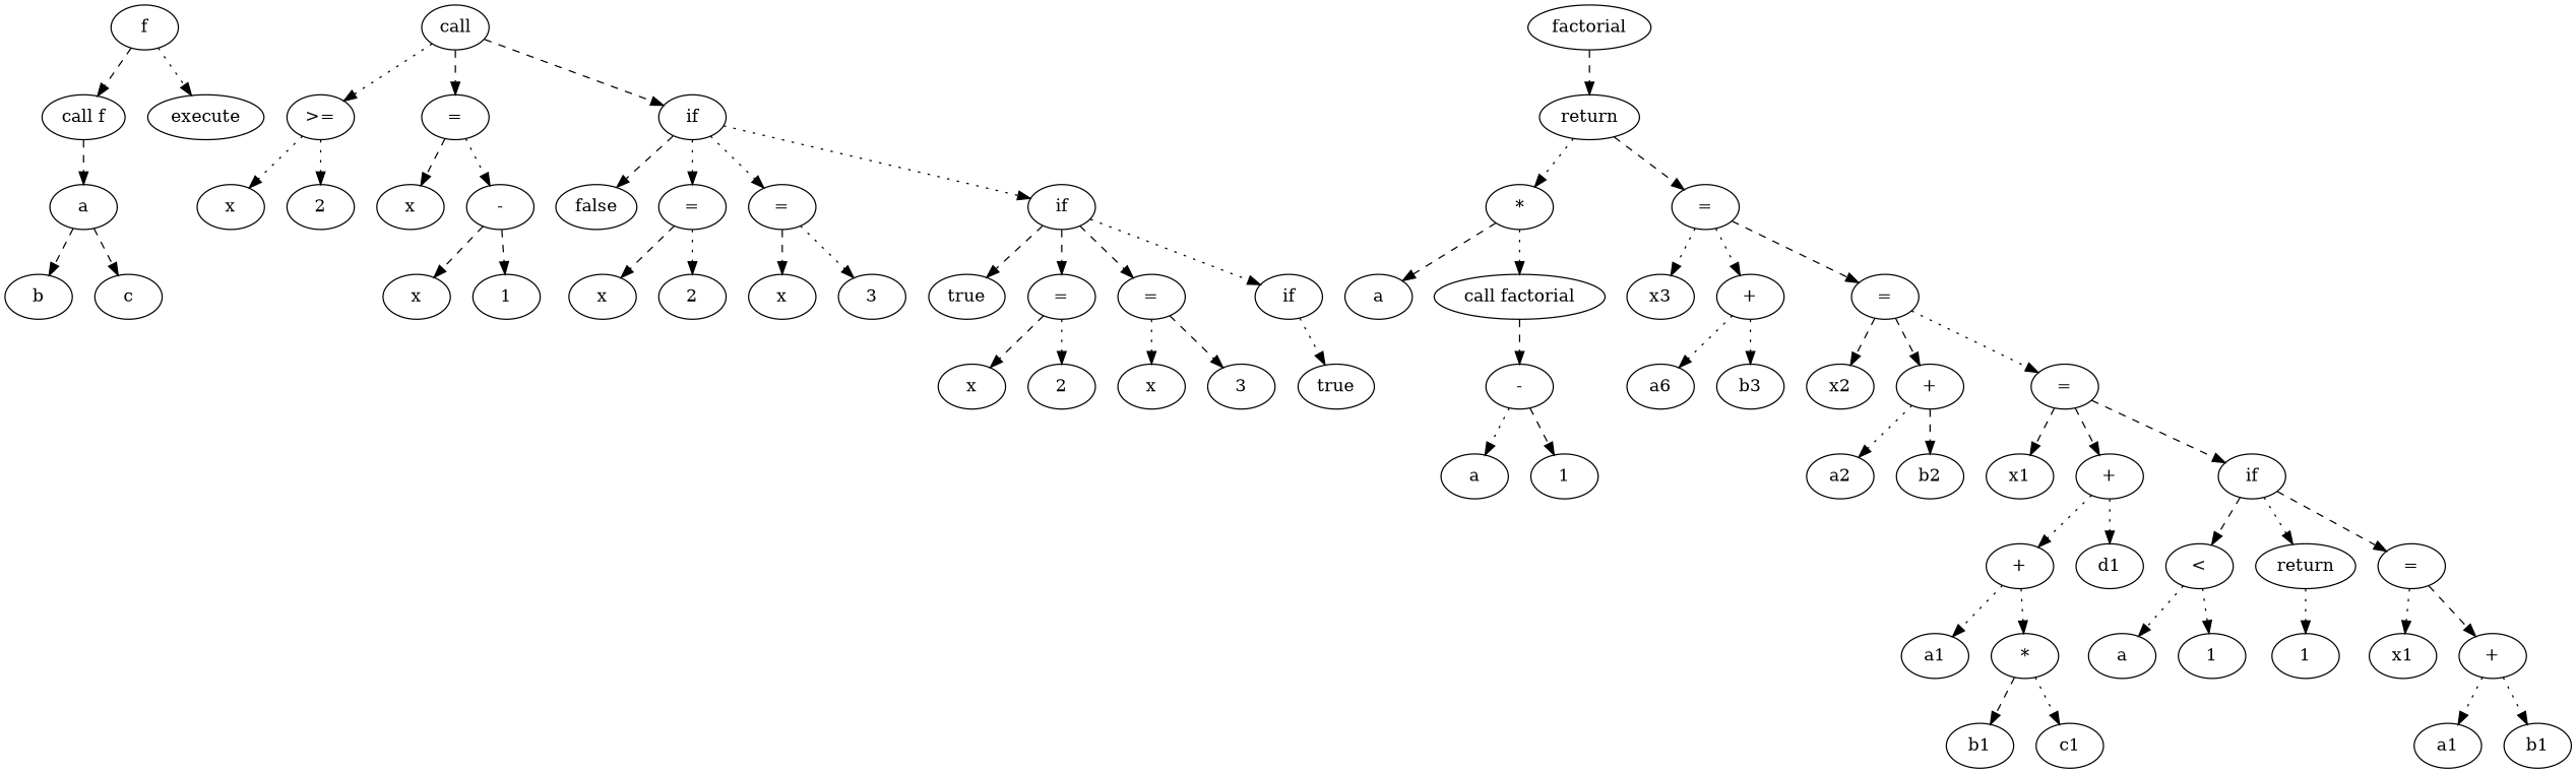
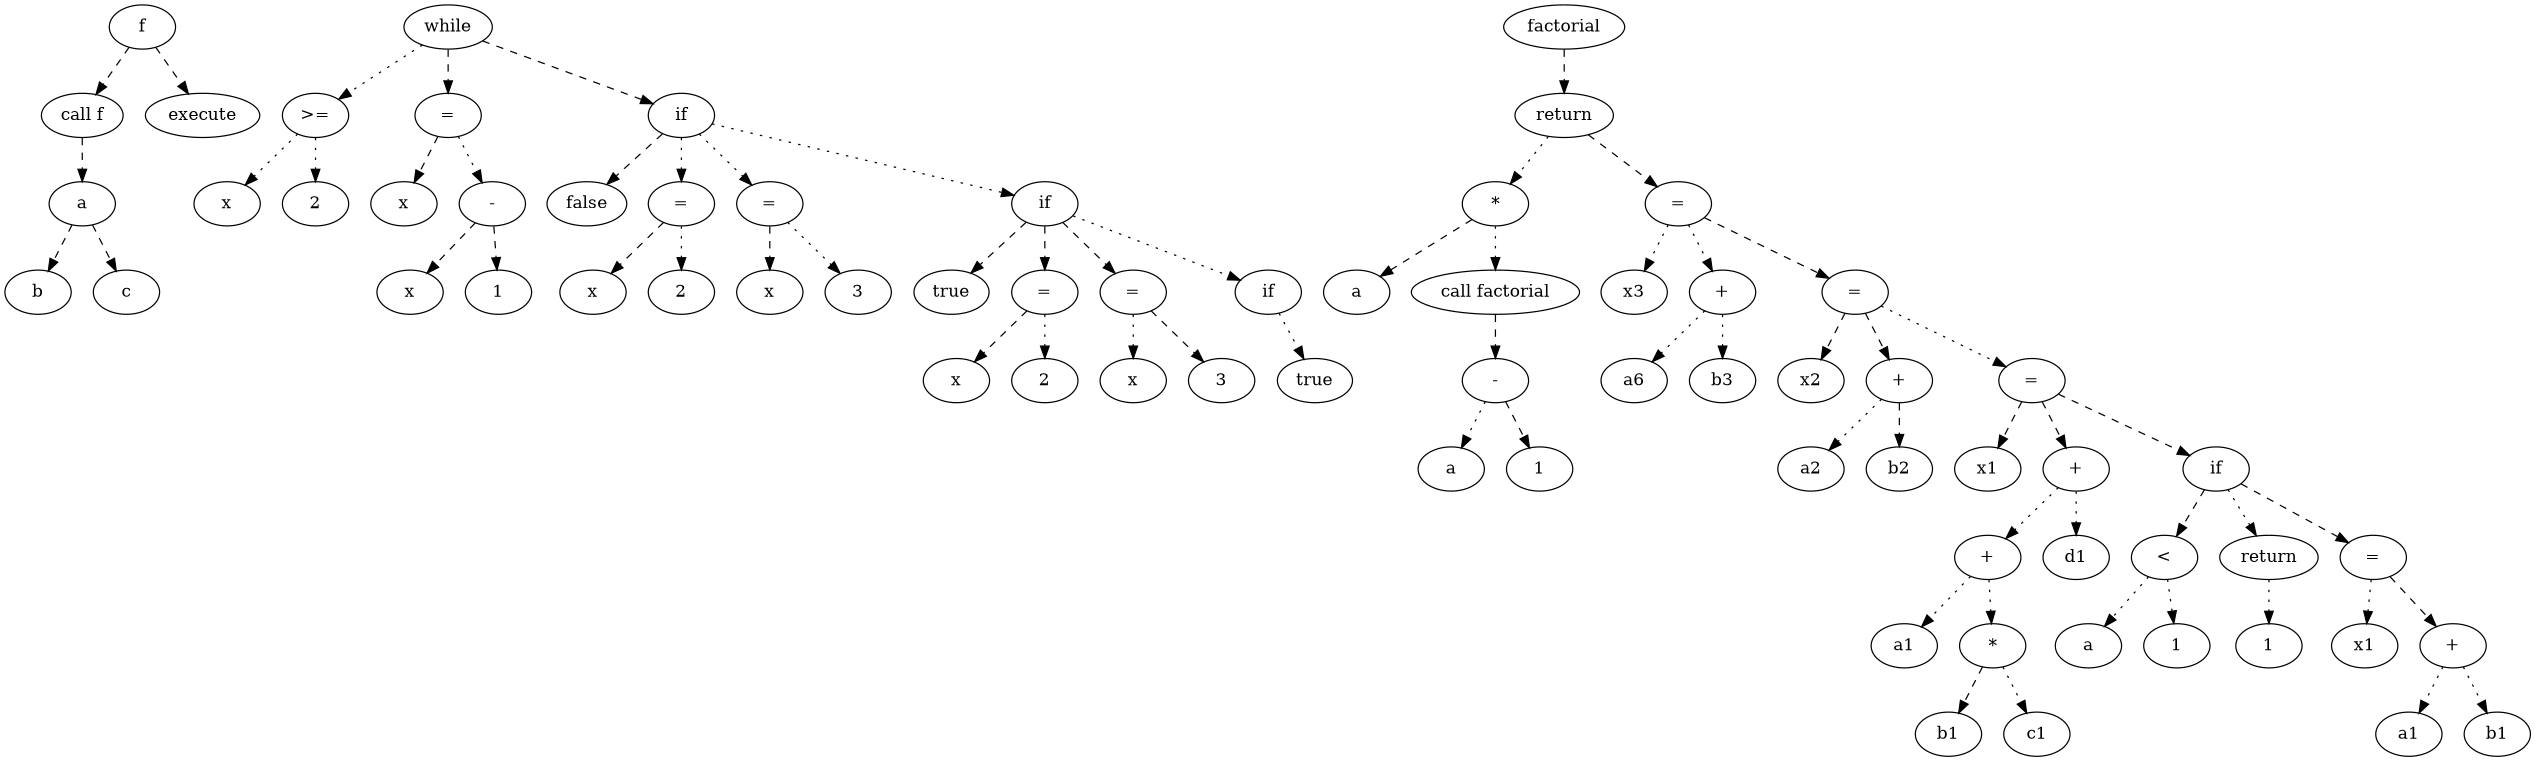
  digraph {
    edge [style=dashed]
    n1 [label=f]
    n2 [label="call f"]
    n3 [label=execute]
    n4 [label=a]
    n5 [label=b]
    n6 [label=c]
-   n7 [label=call]
+   n7 [label=while]
    n8 [label=">="]
    n9 [label="="]
    n10 [label=if]
    n11 [label=factorial]
    n12 [label=return]
    n13 [label=x]
    n14 [label=2]
    n15 [label=x]
    n16 [label="-"]
    n17 [label=false]
    n18 [label="="]
    n19 [label="="]
    n20 [label=if]
    n21 [label="*"]
    n22 [label="="]
    n23 [label=x]
    n24 [label=1]
    n25 [label=x]
    n26 [label=2]
    n27 [label=x]
    n28 [label=3]
    n29 [label=true]
    n30 [label="="]
    n31 [label="="]
    n32 [label=if]
    n33 [label=x]
    n34 [label=2]
    n35 [label=x]
    n36 [label=3]
    n37 [label=true]
    n38 [label=a]
    n39 [label="call factorial"]
    n40 [label=x3]
    n41 [label="+"]
    n42 [label="="]
    n43 [label="-"]
    n44 [label=a6]
    n45 [label=b3]
    n46 [label=x2]
    n47 [label="+"]
    n48 [label="="]
    n49 [label=a]
    n50 [label=1]
    n51 [label=a2]
    n52 [label=b2]
    n53 [label=x1]
    n54 [label="+"]
    n55 [label=if]
    n56 [label="+"]
    n57 [label=d1]
    n58 [label="<"]
    n59 [label=return]
    n60 [label="="]
    n61 [label=a1]
    n62 [label="*"]
    n63 [label=a]
    n64 [label=1]
    n65 [label=1]
    n66 [label=x1]
    n67 [label="+"]
    n68 [label=b1]
    n69 [label=c1]
    n70 [label=a1]
    n71 [label=b1]
    n1 -> n2
-   n1 -> n3 [style=dotted]
+   n1 -> n3
    n2 -> n4
    n4 -> n5
    n4 -> n6
    n7 -> n8 [style=dotted]
    n7 -> n9
    n7 -> n10
    n8 -> n13 [style=dotted]
    n8 -> n14 [style=dotted]
    n9 -> n15
    n9 -> n16 [style=dotted]
    n10 -> n17
    n10 -> n18 [style=dotted]
    n10 -> n19 [style=dotted]
    n10 -> n20 [style=dotted]
    n11 -> n12
    n12 -> n21 [style=dotted]
    n12 -> n22
    n16 -> n23
    n16 -> n24
    n18 -> n25
    n18 -> n26 [style=dotted]
    n19 -> n27
    n19 -> n28 [style=dotted]
    n20 -> n29
    n20 -> n30
    n20 -> n31
    n20 -> n32 [style=dotted]
    n21 -> n38
    n21 -> n39 [style=dotted]
    n22 -> n40 [style=dotted]
    n22 -> n41 [style=dotted]
    n22 -> n42
    n30 -> n33
    n30 -> n34 [style=dotted]
    n31 -> n35 [style=dotted]
    n31 -> n36
    n32 -> n37 [style=dotted]
    n39 -> n43
    n41 -> n44 [style=dotted]
    n41 -> n45 [style=dotted]
    n42 -> n46
    n42 -> n47
    n42 -> n48 [style=dotted]
    n43 -> n49 [style=dotted]
    n43 -> n50
    n47 -> n51 [style=dotted]
    n47 -> n52
    n48 -> n53
    n48 -> n54
    n48 -> n55
    n54 -> n56 [style=dotted]
    n54 -> n57 [style=dotted]
    n55 -> n58
    n55 -> n59 [style=dotted]
    n55 -> n60
    n56 -> n61 [style=dotted]
    n56 -> n62 [style=dotted]
    n58 -> n63 [style=dotted]
    n58 -> n64 [style=dotted]
    n59 -> n65 [style=dotted]
    n60 -> n66 [style=dotted]
    n60 -> n67
    n62 -> n68
    n62 -> n69 [style=dotted]
    n67 -> n70 [style=dotted]
    n67 -> n71 [style=dotted]
  }
